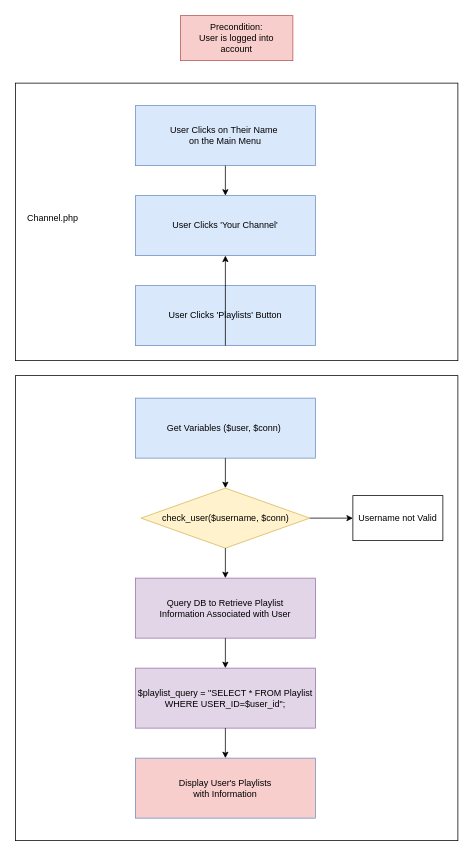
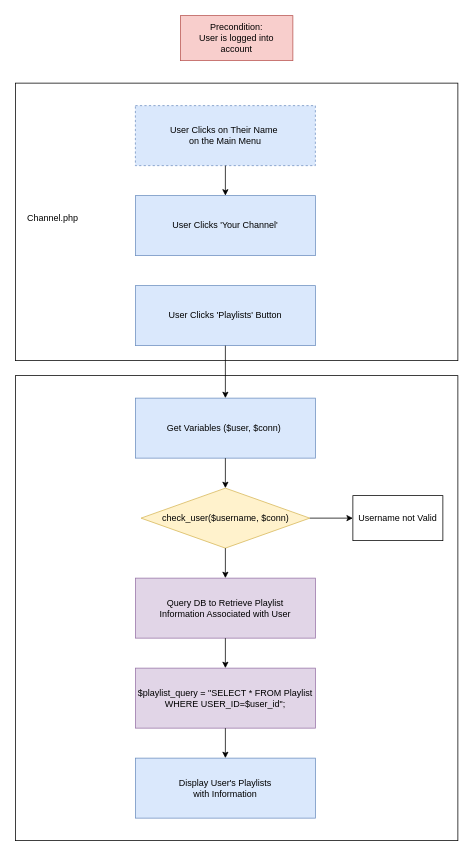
  <mxCell id="0" />
  <mxCell id="1" parent="0" />
  <mxCell id="2" value="" style="rounded=0;whiteSpace=wrap;html=1;" vertex="1" parent="1"><mxGeometry x="20" y="500" width="590" height="620" as="geometry" /></mxCell>
  <mxCell id="3" value="" style="rounded=0;whiteSpace=wrap;html=1;" vertex="1" parent="1"><mxGeometry x="20" y="110" width="590" height="370" as="geometry" /></mxCell>
  <mxCell id="4" value="Precondition:&lt;br&gt;User is logged into&lt;br&gt;account" style="rounded=0;whiteSpace=wrap;html=1;fillColor=#f8cecc;strokeColor=#b85450;" vertex="1" parent="1"><mxGeometry x="240" y="20" width="150" height="60" as="geometry" /></mxCell>
- <mxCell id="5" value="User Clicks on Their Name&amp;nbsp;&lt;br&gt;on the Main Menu" style="rounded=0;whiteSpace=wrap;html=1;fillColor=#dae8fc;strokeColor=#6c8ebf;" vertex="1" parent="1"><mxGeometry x="180" y="140" width="240" height="80" as="geometry" /></mxCell>
+ <mxCell id="5" value="User Clicks on Their Name&amp;nbsp;&lt;br&gt;on the Main Menu" style="rounded=0;whiteSpace=wrap;html=1;fillColor=#dae8fc;strokeColor=#6c8ebf;dashed=1;" vertex="1" parent="1"><mxGeometry x="180" y="140" width="240" height="80" as="geometry" /></mxCell>
  <mxCell id="6" value="" style="endArrow=classic;html=1;exitX=0.5;exitY=1;exitDx=0;exitDy=0;entryX=0.5;entryY=0;entryDx=0;entryDy=0;" edge="1" parent="1" source="5" target="7"><mxGeometry width="50" height="50" relative="1" as="geometry"><mxPoint x="400" y="370" as="sourcePoint" /><mxPoint x="300" y="290" as="targetPoint" /></mxGeometry></mxCell>
  <mxCell id="7" value="User Clicks 'Your Channel'" style="rounded=0;whiteSpace=wrap;html=1;fillColor=#dae8fc;strokeColor=#6c8ebf;" vertex="1" parent="1"><mxGeometry x="180" y="260" width="240" height="80" as="geometry" /></mxCell>
  <mxCell id="8" value="User Clicks 'Playlists' Button" style="rounded=0;whiteSpace=wrap;html=1;fillColor=#dae8fc;strokeColor=#6c8ebf;" vertex="1" parent="1"><mxGeometry x="180" y="380" width="240" height="80" as="geometry" /></mxCell>
- <mxCell id="9" value="" style="endArrow=classic;html=1;exitX=0.5;exitY=1;exitDx=0;exitDy=0;" edge="1" parent="1" source="8" target="7"><mxGeometry width="50" height="50" relative="1" as="geometry"><mxPoint x="420" y="550" as="sourcePoint" /><mxPoint x="300" y="500" as="targetPoint" /></mxGeometry></mxCell>
+ <mxCell id="9" value="" style="endArrow=classic;html=1;exitX=0.5;exitY=1;exitDx=0;exitDy=0;entryX=0.5;entryY=0;entryDx=0;entryDy=0;" edge="1" parent="1" source="8" target="10"><mxGeometry width="50" height="50" relative="1" as="geometry"><mxPoint x="420" y="550" as="sourcePoint" /><mxPoint x="300" y="500" as="targetPoint" /></mxGeometry></mxCell>
  <mxCell id="10" value="Get Variables ($user, $conn)&amp;nbsp;" style="rounded=0;whiteSpace=wrap;html=1;fillColor=#dae8fc;strokeColor=#6c8ebf;" vertex="1" parent="1"><mxGeometry x="180" y="530" width="240" height="80" as="geometry" /></mxCell>
  <mxCell id="11" value="Channel.php" style="text;html=1;strokeColor=none;fillColor=none;align=center;verticalAlign=middle;whiteSpace=wrap;rounded=0;" vertex="1" parent="1"><mxGeometry x="50" y="280" width="40" height="20" as="geometry" /></mxCell>
  <mxCell id="12" value="" style="endArrow=classic;html=1;exitX=0.5;exitY=1;exitDx=0;exitDy=0;" edge="1" parent="1" source="10"><mxGeometry width="50" height="50" relative="1" as="geometry"><mxPoint x="340" y="670" as="sourcePoint" /><mxPoint x="300" y="650" as="targetPoint" /></mxGeometry></mxCell>
  <mxCell id="13" value="check_user($username, $conn)" style="rhombus;whiteSpace=wrap;html=1;fillColor=#fff2cc;strokeColor=#d6b656;" vertex="1" parent="1"><mxGeometry x="187.5" y="650" width="225" height="80" as="geometry" /></mxCell>
  <mxCell id="14" value="" style="endArrow=classic;html=1;exitX=1;exitY=0.5;exitDx=0;exitDy=0;" edge="1" parent="1" source="13"><mxGeometry width="50" height="50" relative="1" as="geometry"><mxPoint x="440" y="730" as="sourcePoint" /><mxPoint x="470" y="690" as="targetPoint" /></mxGeometry></mxCell>
  <mxCell id="15" value="Username not Valid" style="rounded=0;whiteSpace=wrap;html=1;" vertex="1" parent="1"><mxGeometry x="470" y="660" width="120" height="60" as="geometry" /></mxCell>
  <mxCell id="16" value="" style="endArrow=classic;html=1;exitX=0.5;exitY=1;exitDx=0;exitDy=0;entryX=0.5;entryY=0;entryDx=0;entryDy=0;" edge="1" parent="1" source="13" target="17"><mxGeometry width="50" height="50" relative="1" as="geometry"><mxPoint x="410" y="790" as="sourcePoint" /><mxPoint x="300" y="770" as="targetPoint" /></mxGeometry></mxCell>
  <mxCell id="17" value="Query DB to Retrieve Playlist&lt;br&gt;Information Associated with User" style="rounded=0;whiteSpace=wrap;html=1;fillColor=#e1d5e7;strokeColor=#9673a6;" vertex="1" parent="1"><mxGeometry x="180" y="770" width="240" height="80" as="geometry" /></mxCell>
  <mxCell id="18" value="" style="endArrow=classic;html=1;exitX=0.5;exitY=1;exitDx=0;exitDy=0;" edge="1" parent="1" source="17"><mxGeometry width="50" height="50" relative="1" as="geometry"><mxPoint x="360" y="910" as="sourcePoint" /><mxPoint x="300" y="890" as="targetPoint" /></mxGeometry></mxCell>
  <mxCell id="19" value="&lt;span style=&quot;font-family: , &amp;#34;consolas&amp;#34; , &amp;#34;liberation mono&amp;#34; , &amp;#34;menlo&amp;#34; , monospace&quot;&gt;$playlist_query = &quot;&lt;/span&gt;&lt;span style=&quot;font-family: , &amp;#34;consolas&amp;#34; , &amp;#34;liberation mono&amp;#34; , &amp;#34;menlo&amp;#34; , monospace&quot;&gt;SELECT * FROM Playlist WHERE USER_ID=$user_id&lt;/span&gt;&lt;span style=&quot;font-family: , &amp;#34;consolas&amp;#34; , &amp;#34;liberation mono&amp;#34; , &amp;#34;menlo&amp;#34; , monospace&quot;&gt;&quot;;&lt;/span&gt;" style="rounded=0;whiteSpace=wrap;html=1;fillColor=#e1d5e7;strokeColor=#9673a6;" vertex="1" parent="1"><mxGeometry x="180" y="890" width="240" height="80" as="geometry" /></mxCell>
  <mxCell id="20" value="" style="endArrow=classic;html=1;exitX=0.5;exitY=1;exitDx=0;exitDy=0;entryX=0.5;entryY=0;entryDx=0;entryDy=0;" edge="1" parent="1" source="19" target="21"><mxGeometry width="50" height="50" relative="1" as="geometry"><mxPoint x="330" y="1060" as="sourcePoint" /><mxPoint x="300" y="1010" as="targetPoint" /></mxGeometry></mxCell>
- <mxCell id="21" value="Display User's Playlists&lt;br&gt;with Information" style="rounded=0;whiteSpace=wrap;html=1;fillColor=#f8cecc;strokeColor=#6c8ebf;" vertex="1" parent="1"><mxGeometry x="180" y="1010" width="240" height="80" as="geometry" /></mxCell>
+ <mxCell id="21" value="Display User's Playlists&lt;br&gt;with Information" style="rounded=0;whiteSpace=wrap;html=1;fillColor=#dae8fc;strokeColor=#6c8ebf;" vertex="1" parent="1"><mxGeometry x="180" y="1010" width="240" height="80" as="geometry" /></mxCell>
